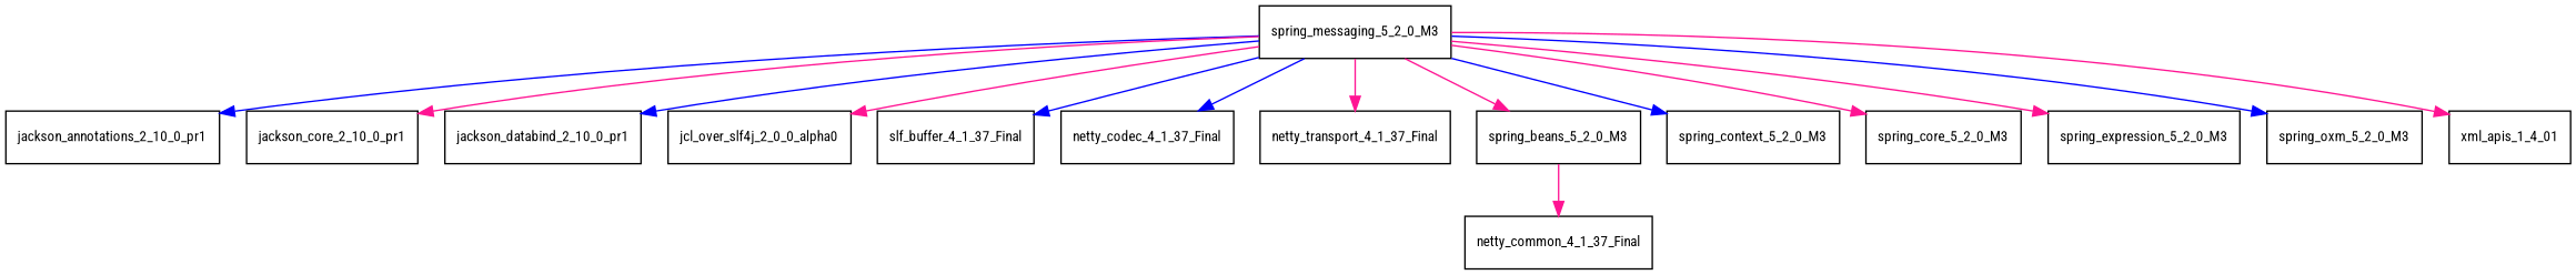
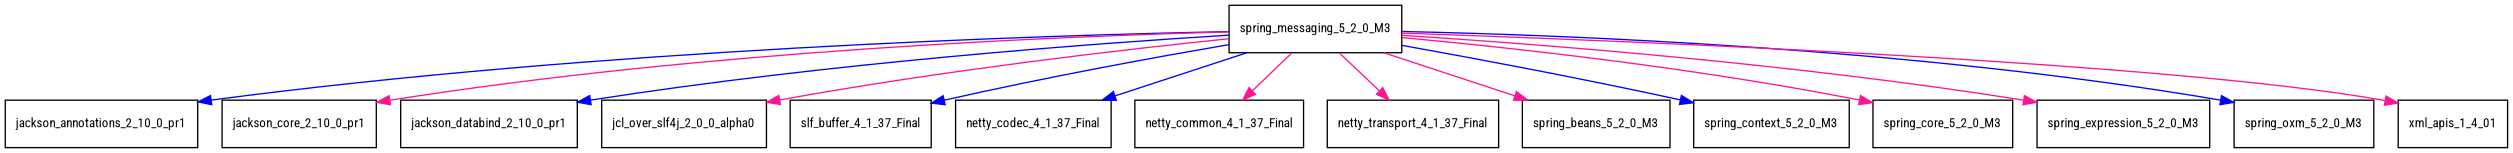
  digraph {
    fontname="Roboto Condensed"
    node [fontname="Roboto Condensed" fontsize=10.0 shape=box]
    edge [color=deeppink fontname="Roboto Condensed"]
    spring_messaging_5_2_0_M3
    jackson_annotations_2_10_0_pr1
    jackson_core_2_10_0_pr1
    jackson_databind_2_10_0_pr1
    jcl_over_slf4j_2_0_0_alpha0
    n6 [label=slf_buffer_4_1_37_Final]
    netty_codec_4_1_37_Final
    netty_common_4_1_37_Final
    netty_transport_4_1_37_Final
    spring_beans_5_2_0_M3
    spring_context_5_2_0_M3
    spring_core_5_2_0_M3
    spring_expression_5_2_0_M3
    spring_oxm_5_2_0_M3
    xml_apis_1_4_01
    spring_messaging_5_2_0_M3 -> jackson_annotations_2_10_0_pr1 [color=blue]
    spring_messaging_5_2_0_M3 -> jackson_core_2_10_0_pr1
    spring_messaging_5_2_0_M3 -> jackson_databind_2_10_0_pr1 [color=blue]
    spring_messaging_5_2_0_M3 -> jcl_over_slf4j_2_0_0_alpha0
    spring_messaging_5_2_0_M3 -> n6 [color=blue]
    spring_messaging_5_2_0_M3 -> netty_codec_4_1_37_Final [color=blue]
-   spring_beans_5_2_0_M3 -> netty_common_4_1_37_Final
+   spring_messaging_5_2_0_M3 -> netty_common_4_1_37_Final
    spring_messaging_5_2_0_M3 -> netty_transport_4_1_37_Final
    spring_messaging_5_2_0_M3 -> spring_beans_5_2_0_M3
    spring_messaging_5_2_0_M3 -> spring_context_5_2_0_M3 [color=blue]
    spring_messaging_5_2_0_M3 -> spring_core_5_2_0_M3
    spring_messaging_5_2_0_M3 -> spring_expression_5_2_0_M3
    spring_messaging_5_2_0_M3 -> spring_oxm_5_2_0_M3 [color=blue]
    spring_messaging_5_2_0_M3 -> xml_apis_1_4_01
  }
